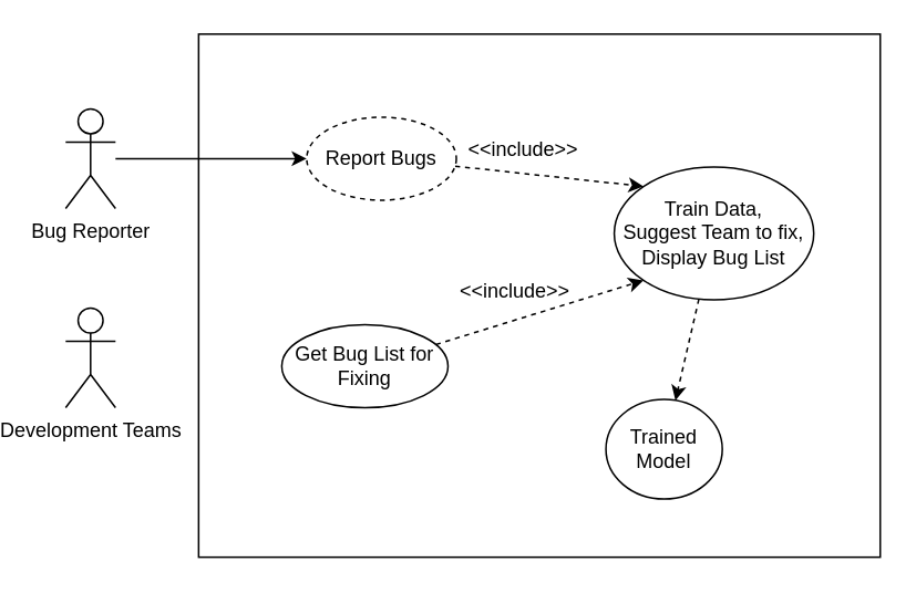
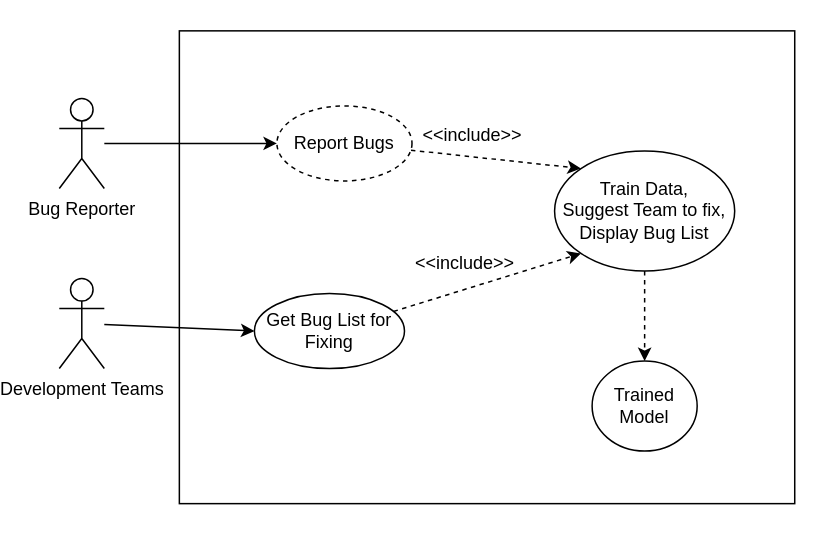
  <mxCell id="0" />
  <mxCell id="1" parent="0" />
  <mxCell id="2" value="" style="rounded=0;whiteSpace=wrap;html=1;" parent="1" vertex="1"><mxGeometry x="100" y="20" width="410" height="315" as="geometry" /></mxCell>
  <mxCell id="3" style="edgeStyle=none;rounded=0;orthogonalLoop=1;jettySize=auto;html=1;" parent="1" source="4" target="10" edge="1"><mxGeometry relative="1" as="geometry" /></mxCell>
  <mxCell id="4" value="Bug Reporter" style="shape=umlActor;verticalLabelPosition=bottom;verticalAlign=top;html=1;outlineConnect=0;" parent="1" vertex="1"><mxGeometry x="20" y="65" width="30" height="60" as="geometry" /></mxCell>
+ <mxCell id="5" style="edgeStyle=none;rounded=0;orthogonalLoop=1;jettySize=auto;html=1;entryX=0;entryY=0.5;entryDx=0;entryDy=0;" parent="1" source="6" target="12" edge="1"><mxGeometry relative="1" as="geometry" /></mxCell>
  <mxCell id="6" value="Development Teams" style="shape=umlActor;verticalLabelPosition=bottom;verticalAlign=top;html=1;outlineConnect=0;" parent="1" vertex="1"><mxGeometry x="20" y="185" width="30" height="60" as="geometry" /></mxCell>
  <mxCell id="7" style="edgeStyle=none;rounded=0;orthogonalLoop=1;jettySize=auto;html=1;dashed=1;" parent="1" source="8" target="13" edge="1"><mxGeometry relative="1" as="geometry" /></mxCell>
  <mxCell id="8" value="Train Data, &lt;br&gt;Suggest Team to fix,&lt;br&gt;Display Bug List" style="ellipse;whiteSpace=wrap;html=1;" parent="1" vertex="1"><mxGeometry x="350" y="100" width="120" height="80" as="geometry" /></mxCell>
  <mxCell id="9" style="rounded=0;orthogonalLoop=1;jettySize=auto;html=1;entryX=0;entryY=0;entryDx=0;entryDy=0;dashed=1;" parent="1" source="10" target="8" edge="1"><mxGeometry relative="1" as="geometry" /></mxCell>
  <mxCell id="10" value="Report Bugs" style="ellipse;whiteSpace=wrap;html=1;dashed=1;" parent="1" vertex="1"><mxGeometry x="165" y="70" width="90" height="50" as="geometry" /></mxCell>
  <mxCell id="11" style="edgeStyle=none;rounded=0;orthogonalLoop=1;jettySize=auto;html=1;entryX=0;entryY=1;entryDx=0;entryDy=0;dashed=1;" parent="1" source="12" target="8" edge="1"><mxGeometry relative="1" as="geometry" /></mxCell>
  <mxCell id="12" value="Get Bug List for Fixing" style="ellipse;whiteSpace=wrap;html=1;" parent="1" vertex="1"><mxGeometry x="150" y="195" width="100" height="50" as="geometry" /></mxCell>
- <mxCell id="13" value="Trained Model" style="ellipse;whiteSpace=wrap;html=1;" parent="1" vertex="1"><mxGeometry x="345" y="240" width="70" height="60" as="geometry" /></mxCell>
+ <mxCell id="13" value="Trained Model" style="ellipse;whiteSpace=wrap;html=1;" parent="1" vertex="1"><mxGeometry x="375" y="240" width="70" height="60" as="geometry" /></mxCell>
  <mxCell id="14" value="&amp;lt;&amp;lt;include&amp;gt;&amp;gt;" style="text;html=1;align=center;verticalAlign=middle;resizable=0;points=[];autosize=1;strokeColor=none;fillColor=none;" parent="1" vertex="1"><mxGeometry x="250" y="165" width="80" height="20" as="geometry" /></mxCell>
  <mxCell id="15" value="&amp;lt;&amp;lt;include&amp;gt;&amp;gt;" style="text;html=1;align=center;verticalAlign=middle;resizable=0;points=[];autosize=1;strokeColor=none;fillColor=none;" parent="1" vertex="1"><mxGeometry x="255" y="80" width="80" height="20" as="geometry" /></mxCell>
